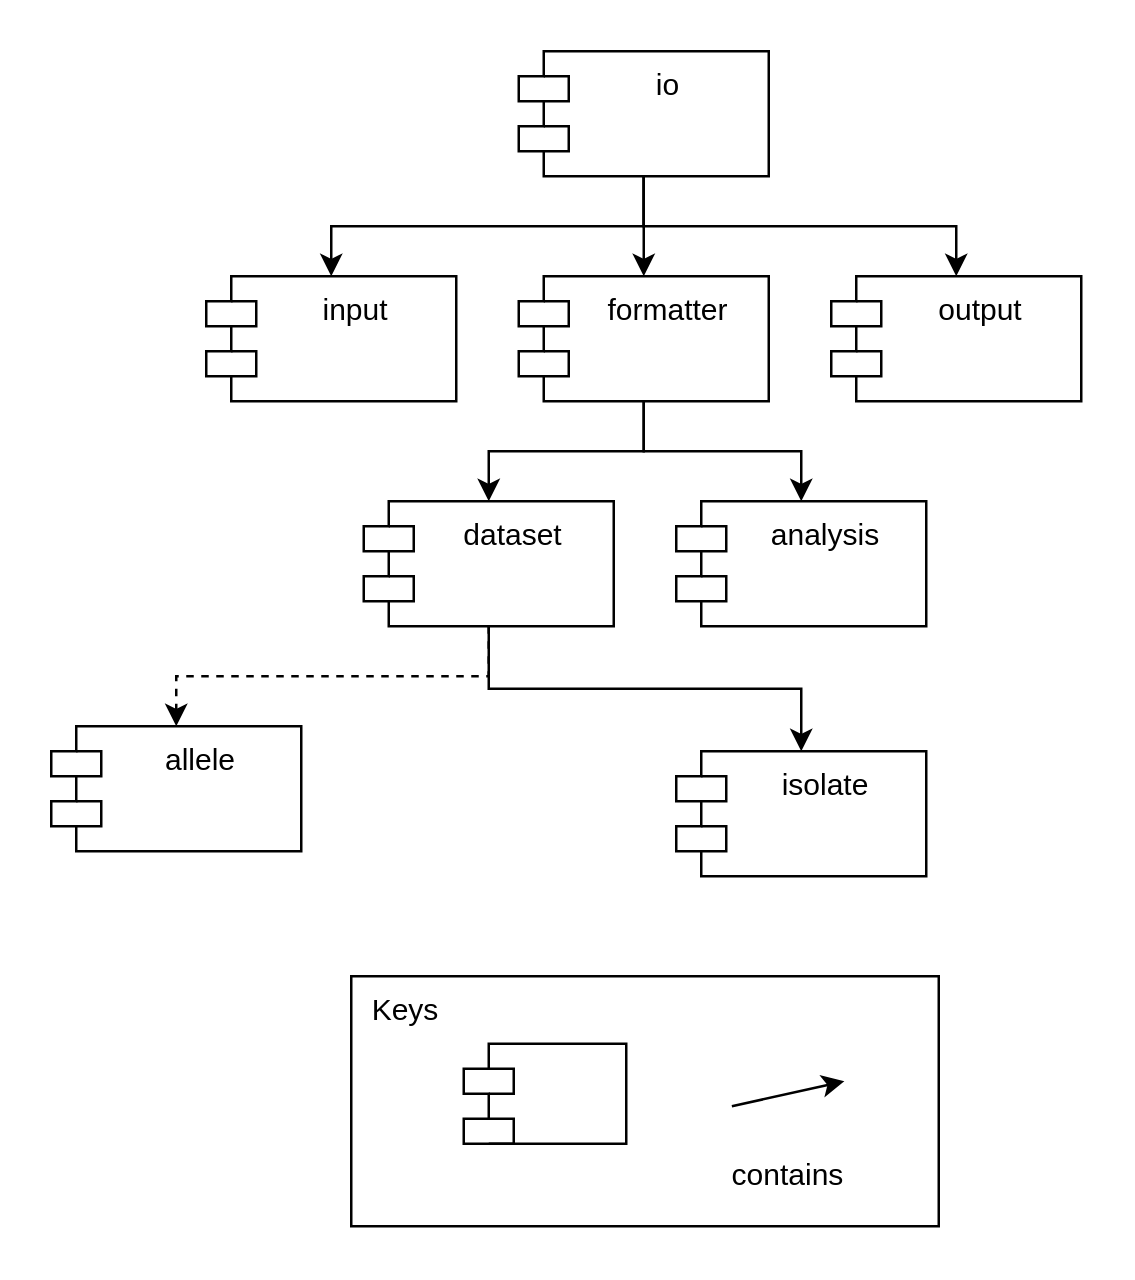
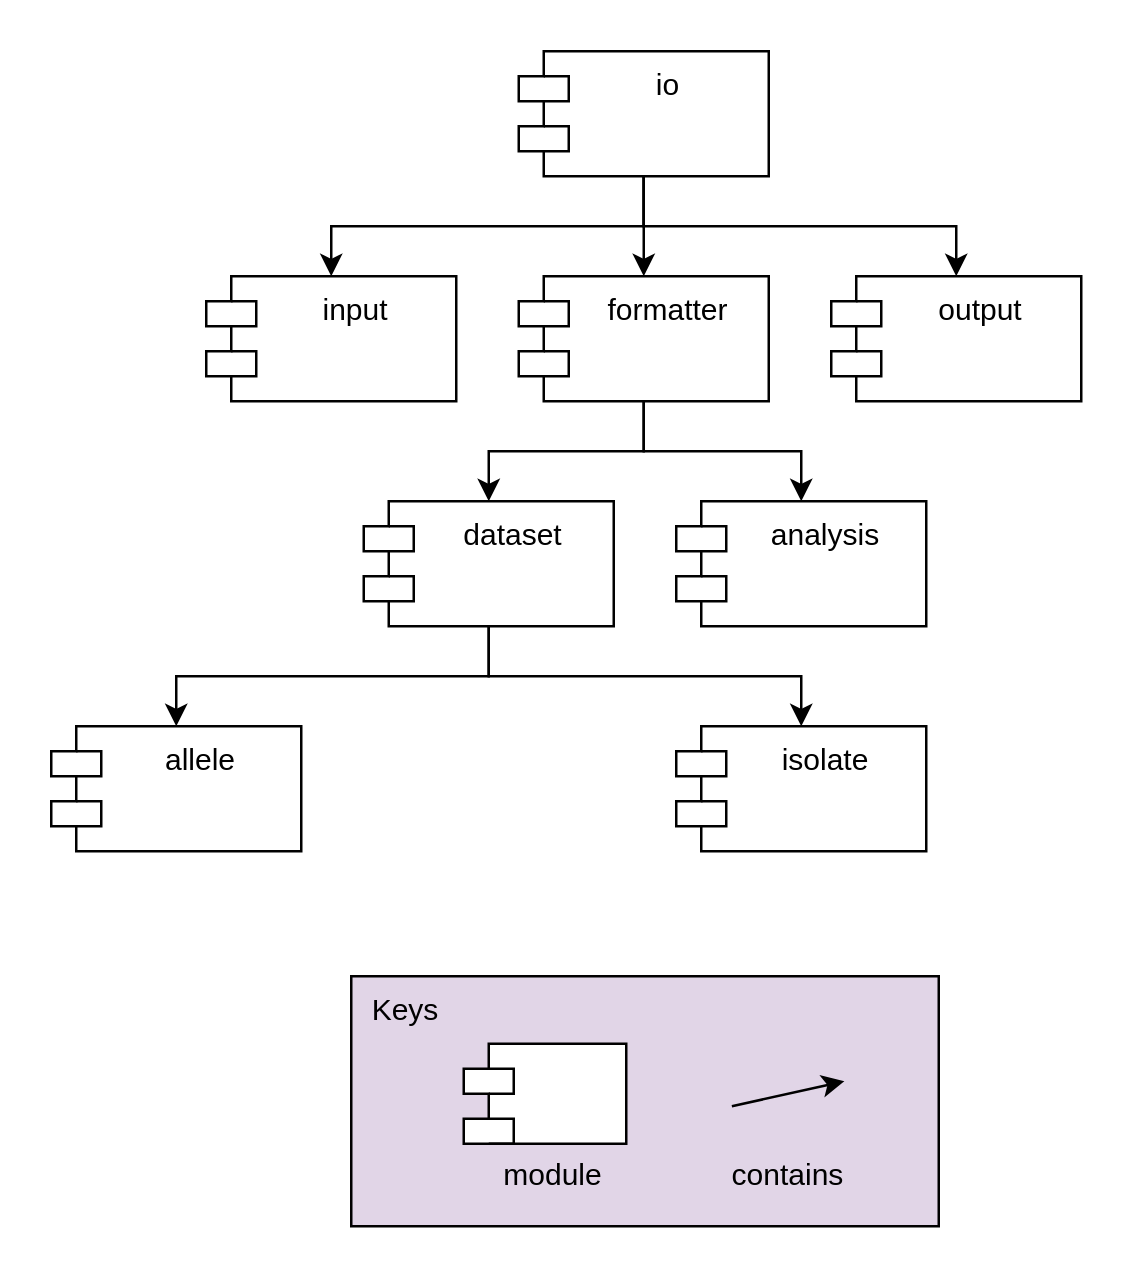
  <mxCell id="0" />
  <mxCell id="1" parent="0" />
  <mxCell id="2" style="edgeStyle=orthogonalEdgeStyle;rounded=0;orthogonalLoop=1;jettySize=auto;html=1;exitX=0.5;exitY=1;exitDx=0;exitDy=0;entryX=0.5;entryY=0;entryDx=0;entryDy=0;" parent="1" source="4" target="13" edge="1"><mxGeometry relative="1" as="geometry" /></mxCell>
  <mxCell id="3" style="edgeStyle=orthogonalEdgeStyle;rounded=0;orthogonalLoop=1;jettySize=auto;html=1;exitX=0.5;exitY=1;exitDx=0;exitDy=0;entryX=0.5;entryY=0;entryDx=0;entryDy=0;" parent="1" source="4" target="14" edge="1"><mxGeometry relative="1" as="geometry" /></mxCell>
  <mxCell id="4" value="formatter" style="shape=module;align=left;spacingLeft=20;align=center;verticalAlign=top;" parent="1" vertex="1"><mxGeometry x="207" y="110" width="100" height="50" as="geometry" /></mxCell>
  <mxCell id="5" value="output" style="shape=module;align=left;spacingLeft=20;align=center;verticalAlign=top;" parent="1" vertex="1"><mxGeometry x="332" y="110" width="100" height="50" as="geometry" /></mxCell>
  <mxCell id="6" value="input" style="shape=module;align=left;spacingLeft=20;align=center;verticalAlign=top;" parent="1" vertex="1"><mxGeometry x="82" y="110" width="100" height="50" as="geometry" /></mxCell>
  <mxCell id="7" style="edgeStyle=orthogonalEdgeStyle;rounded=0;orthogonalLoop=1;jettySize=auto;html=1;exitX=0.5;exitY=1;exitDx=0;exitDy=0;entryX=0.5;entryY=0;entryDx=0;entryDy=0;" parent="1" source="10" target="4" edge="1"><mxGeometry relative="1" as="geometry" /></mxCell>
  <mxCell id="8" style="edgeStyle=orthogonalEdgeStyle;rounded=0;orthogonalLoop=1;jettySize=auto;html=1;exitX=0.5;exitY=1;exitDx=0;exitDy=0;entryX=0.5;entryY=0;entryDx=0;entryDy=0;" parent="1" source="10" target="6" edge="1"><mxGeometry relative="1" as="geometry" /></mxCell>
  <mxCell id="9" style="edgeStyle=orthogonalEdgeStyle;rounded=0;orthogonalLoop=1;jettySize=auto;html=1;exitX=0.5;exitY=1;exitDx=0;exitDy=0;entryX=0.5;entryY=0;entryDx=0;entryDy=0;" parent="1" source="10" target="5" edge="1"><mxGeometry relative="1" as="geometry" /></mxCell>
  <mxCell id="10" value="io" style="shape=module;align=left;spacingLeft=20;align=center;verticalAlign=top;" parent="1" vertex="1"><mxGeometry x="207" y="20" width="100" height="50" as="geometry" /></mxCell>
- <mxCell id="11" style="edgeStyle=orthogonalEdgeStyle;rounded=0;orthogonalLoop=1;jettySize=auto;html=1;exitX=0.5;exitY=1;exitDx=0;exitDy=0;entryX=0.5;entryY=0;entryDx=0;entryDy=0;dashed=1;" parent="1" source="13" target="16" edge="1"><mxGeometry relative="1" as="geometry" /></mxCell>
+ <mxCell id="11" style="edgeStyle=orthogonalEdgeStyle;rounded=0;orthogonalLoop=1;jettySize=auto;html=1;exitX=0.5;exitY=1;exitDx=0;exitDy=0;entryX=0.5;entryY=0;entryDx=0;entryDy=0;" parent="1" source="13" target="16" edge="1"><mxGeometry relative="1" as="geometry" /></mxCell>
  <mxCell id="12" style="edgeStyle=orthogonalEdgeStyle;rounded=0;orthogonalLoop=1;jettySize=auto;html=1;exitX=0.5;exitY=1;exitDx=0;exitDy=0;entryX=0.5;entryY=0;entryDx=0;entryDy=0;" parent="1" source="13" target="15" edge="1"><mxGeometry relative="1" as="geometry" /></mxCell>
  <mxCell id="13" value="dataset" style="shape=module;align=left;spacingLeft=20;align=center;verticalAlign=top;" parent="1" vertex="1"><mxGeometry x="145" y="200" width="100" height="50" as="geometry" /></mxCell>
  <mxCell id="14" value="analysis" style="shape=module;align=left;spacingLeft=20;align=center;verticalAlign=top;" parent="1" vertex="1"><mxGeometry x="270" y="200" width="100" height="50" as="geometry" /></mxCell>
- <mxCell id="15" value="isolate" style="shape=module;align=left;spacingLeft=20;align=center;verticalAlign=top;" parent="1" vertex="1"><mxGeometry x="270" y="300" width="100" height="50" as="geometry" /></mxCell>
+ <mxCell id="15" value="isolate" style="shape=module;align=left;spacingLeft=20;align=center;verticalAlign=top;" parent="1" vertex="1"><mxGeometry x="270" y="290" width="100" height="50" as="geometry" /></mxCell>
  <mxCell id="16" value="allele" style="shape=module;align=left;spacingLeft=20;align=center;verticalAlign=top;" parent="1" vertex="1"><mxGeometry x="20" y="290" width="100" height="50" as="geometry" /></mxCell>
  <mxCell id="17" value="" style="group" vertex="1" connectable="0" parent="1"><mxGeometry x="140" y="390" width="235" height="100" as="geometry" /></mxCell>
- <mxCell id="18" value="&amp;nbsp; Keys" style="rounded=0;whiteSpace=wrap;html=1;align=left;verticalAlign=top;" vertex="1" parent="17"><mxGeometry width="235" height="100" as="geometry" /></mxCell>
+ <mxCell id="18" value="&amp;nbsp; Keys" style="rounded=0;whiteSpace=wrap;html=1;align=left;verticalAlign=top;fillColor=#e1d5e7;" vertex="1" parent="17"><mxGeometry width="235" height="100" as="geometry" /></mxCell>
  <mxCell id="19" value="" style="endArrow=classic;html=1;exitX=1;exitY=0.5;exitDx=0;exitDy=0;startArrow=none;startFill=0;endFill=1;" edge="1" parent="17"><mxGeometry width="50" height="50" relative="1" as="geometry"><mxPoint x="152.25" y="52" as="sourcePoint" /><mxPoint x="197.25" y="42" as="targetPoint" /></mxGeometry></mxCell>
  <mxCell id="20" value="contains" style="text;html=1;strokeColor=none;fillColor=none;align=center;verticalAlign=middle;whiteSpace=wrap;rounded=0;" vertex="1" parent="17"><mxGeometry x="145" y="70" width="59.5" height="20" as="geometry" /></mxCell>
  <mxCell id="21" value="" style="shape=module;align=left;spacingLeft=20;align=center;verticalAlign=top;" vertex="1" parent="17"><mxGeometry x="45" y="27" width="65" height="40" as="geometry" /></mxCell>
+ <mxCell id="22" value="module" style="text;html=1;strokeColor=none;fillColor=none;align=center;verticalAlign=middle;whiteSpace=wrap;rounded=0;" vertex="1" parent="17"><mxGeometry x="50.5" y="70" width="59.5" height="20" as="geometry" /></mxCell>
